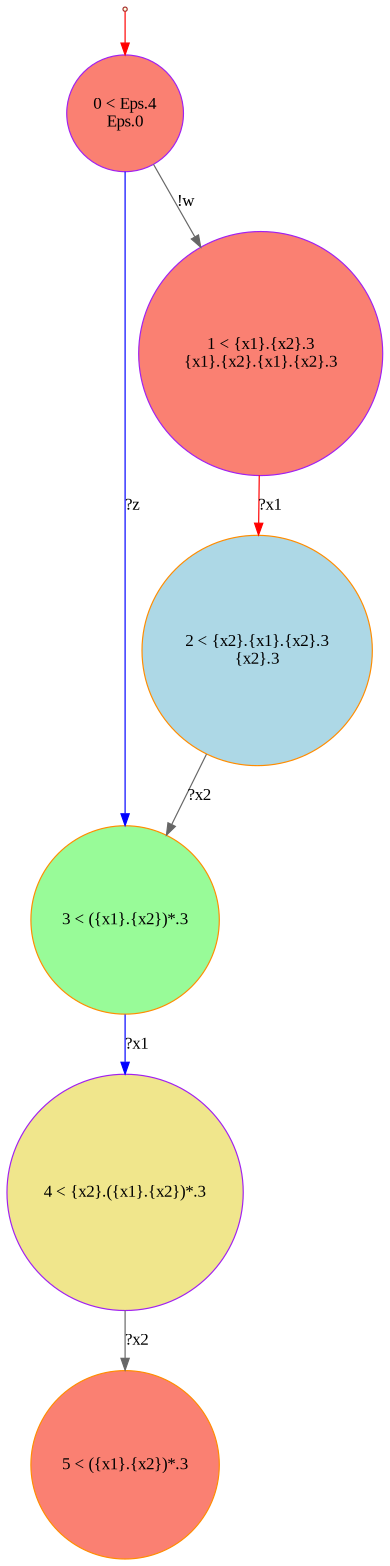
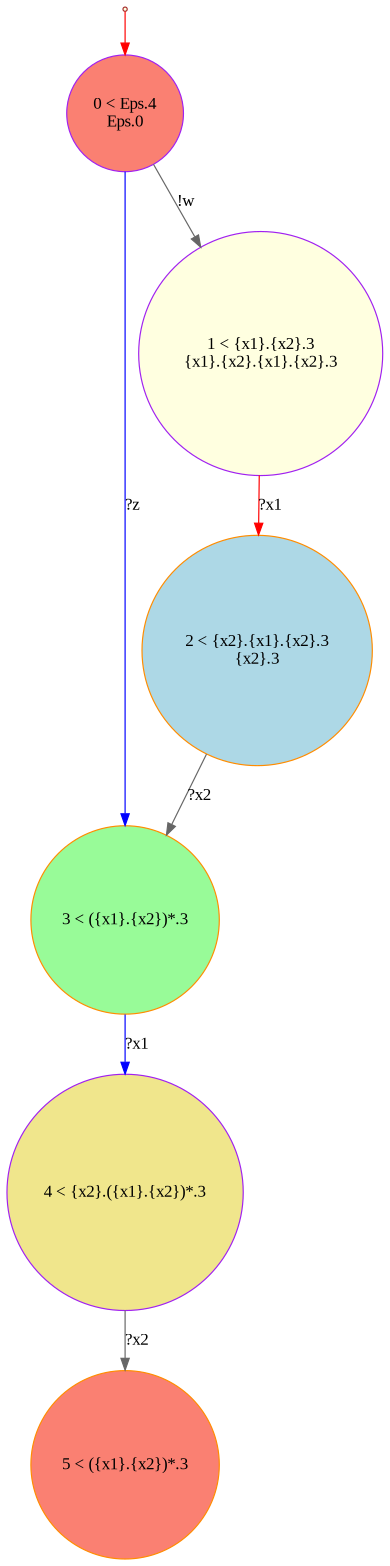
  digraph {
    fontname="Liberation Serif"
    node [color=purple fillcolor=lightyellow fontname="Liberation Serif" shape=circle style=filled]
    edge [color=gray40 fontname="Liberation Serif"]
    ENTRY [color=brown shape=point]
    n2 [fillcolor=salmon label="0 < Eps.4\nEps.0\n"]
    n3 [color=darkorange fillcolor=palegreen label="3 < ({x1}.{x2})*.3\n"]
-   n4 [fillcolor=salmon label="1 < {x1}.{x2}.3\n{x1}.{x2}.{x1}.{x2}.3\n"]
+   n4 [label="1 < {x1}.{x2}.3\n{x1}.{x2}.{x1}.{x2}.3\n"]
    n5 [fillcolor=khaki label="4 < {x2}.({x1}.{x2})*.3\n"]
    n6 [color=darkorange fillcolor=salmon label="5 < ({x1}.{x2})*.3\n"]
    n7 [color=darkorange fillcolor=lightblue label="2 < {x2}.{x1}.{x2}.3\n{x2}.3\n"]
    ENTRY -> n2 [color=red]
    n2 -> n3 [color=blue label="?z"]
    n2 -> n4 [label="!w"]
    n3 -> n5 [color=blue label="?x1"]
    n4 -> n7 [color=red label="?x1"]
    n5 -> n6 [label="?x2"]
    n7 -> n3 [label="?x2"]
  }
